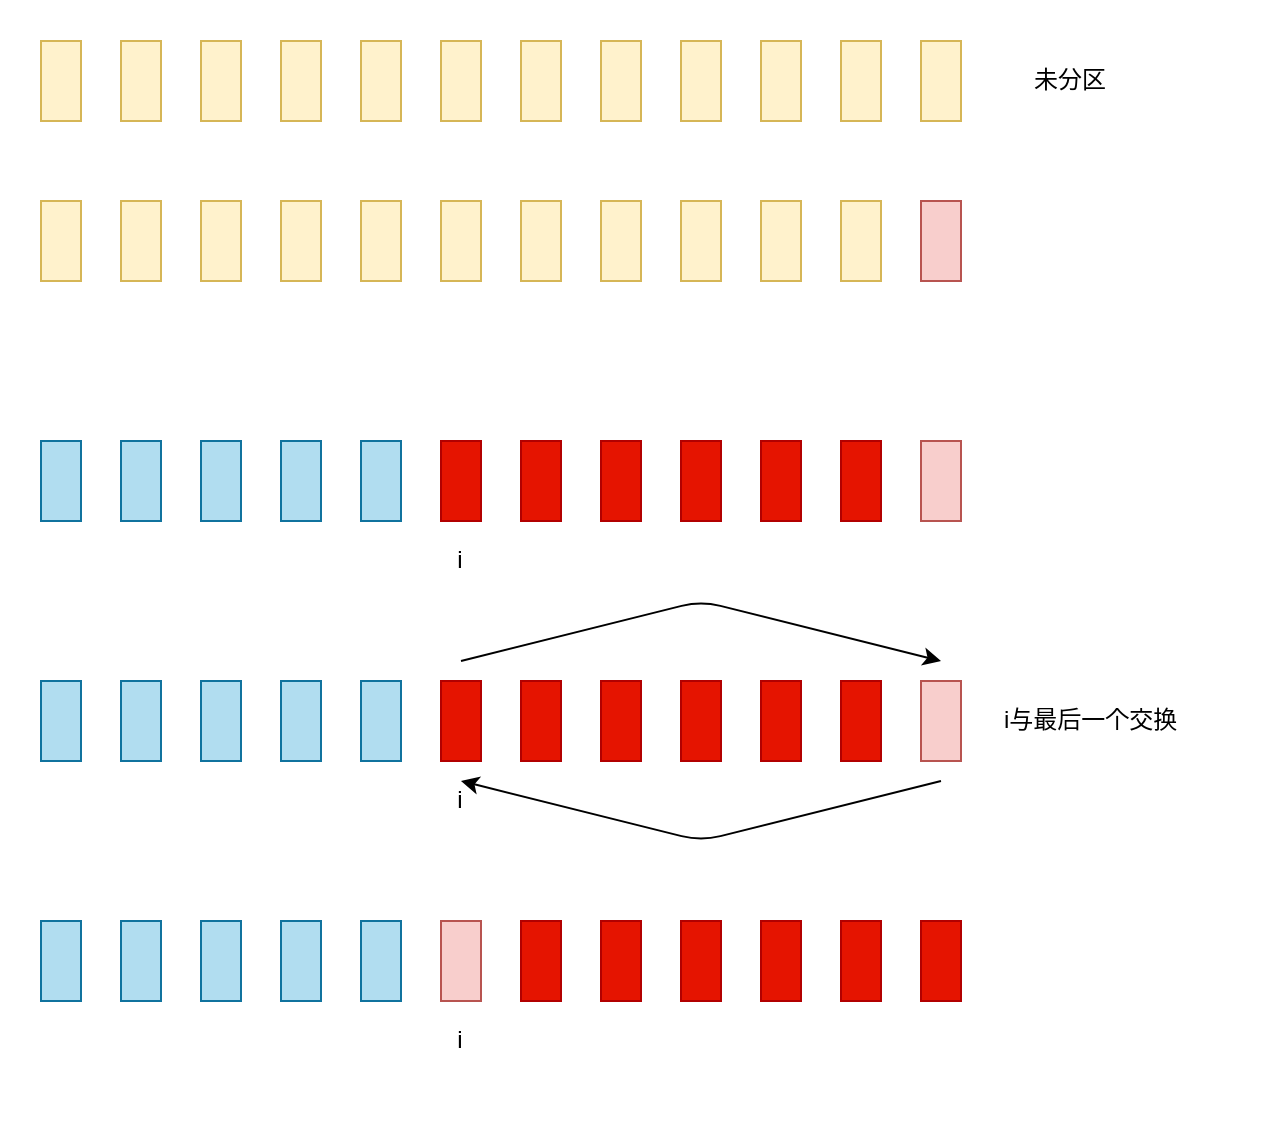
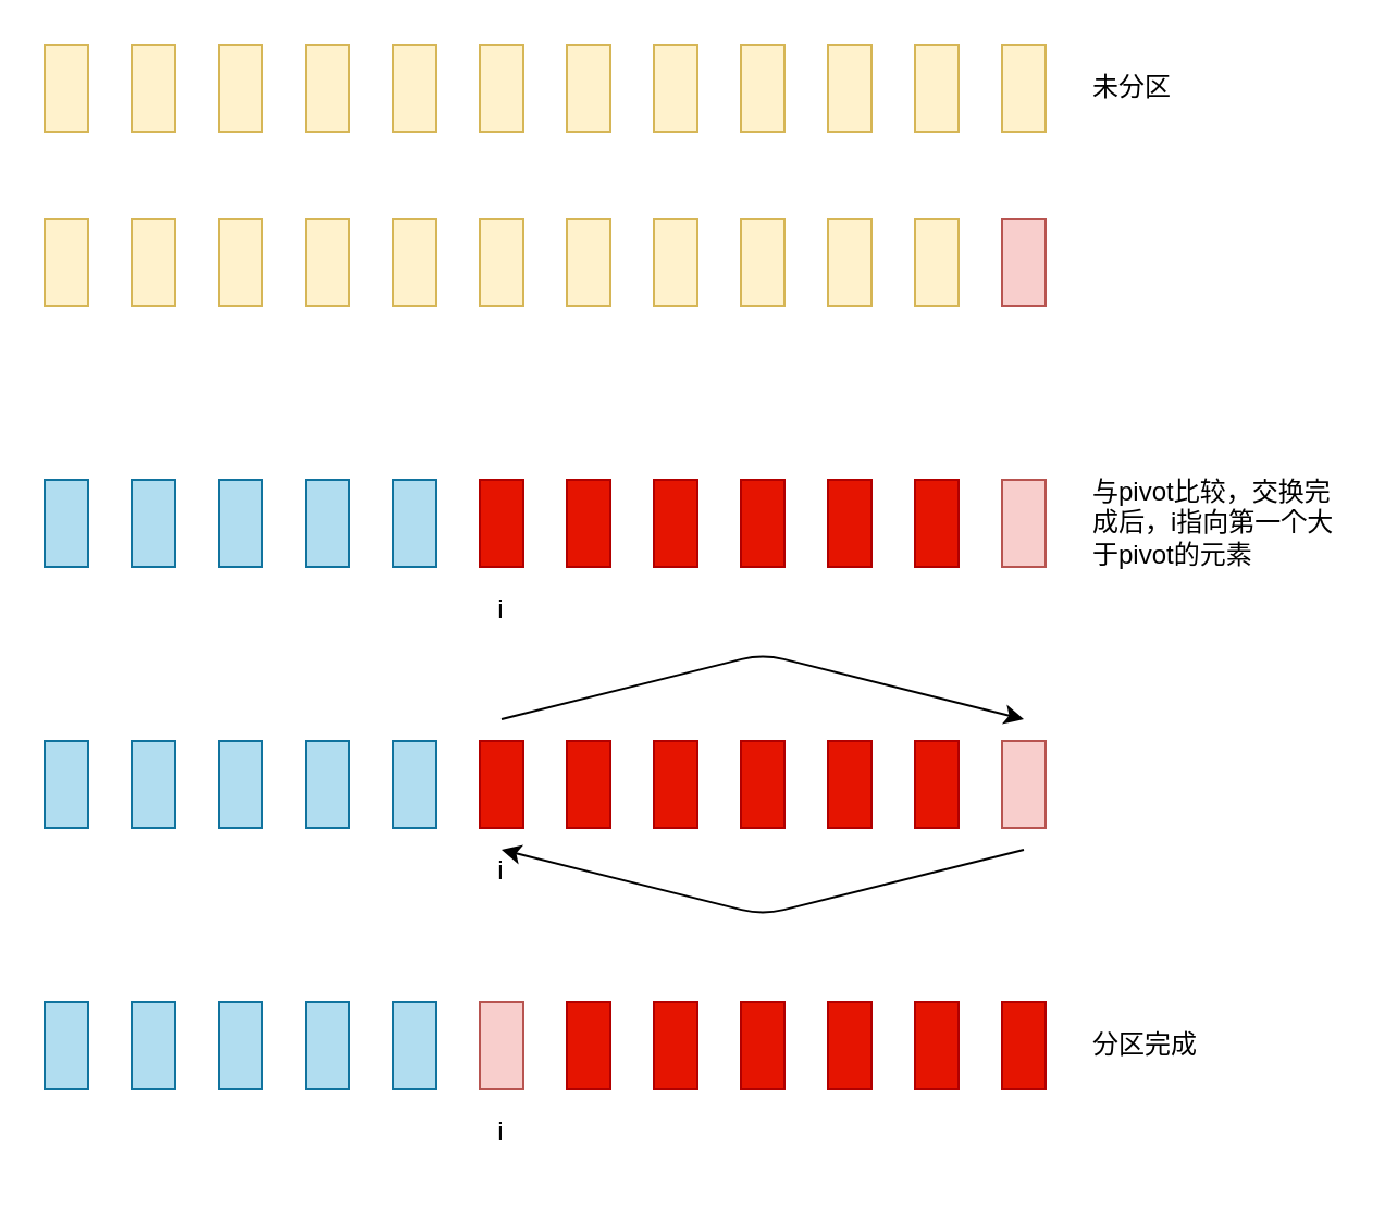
  <mxCell id="0" />
  <mxCell id="1" parent="0" />
  <mxCell id="2" value="" style="rounded=0;whiteSpace=wrap;html=1;fillColor=#fff2cc;strokeColor=#d6b656;" vertex="1" parent="1"><mxGeometry x="20" y="20" width="20" height="40" as="geometry" /></mxCell>
  <mxCell id="3" value="" style="rounded=0;whiteSpace=wrap;html=1;fillColor=#fff2cc;strokeColor=#d6b656;" vertex="1" parent="1"><mxGeometry x="60" y="20" width="20" height="40" as="geometry" /></mxCell>
  <mxCell id="4" value="" style="rounded=0;whiteSpace=wrap;html=1;fillColor=#fff2cc;strokeColor=#d6b656;" vertex="1" parent="1"><mxGeometry x="100" y="20" width="20" height="40" as="geometry" /></mxCell>
  <mxCell id="5" value="" style="rounded=0;whiteSpace=wrap;html=1;fillColor=#fff2cc;strokeColor=#d6b656;" vertex="1" parent="1"><mxGeometry x="140" y="20" width="20" height="40" as="geometry" /></mxCell>
  <mxCell id="6" value="" style="rounded=0;whiteSpace=wrap;html=1;fillColor=#fff2cc;strokeColor=#d6b656;" vertex="1" parent="1"><mxGeometry x="180" y="20" width="20" height="40" as="geometry" /></mxCell>
  <mxCell id="7" value="" style="rounded=0;whiteSpace=wrap;html=1;fillColor=#fff2cc;strokeColor=#d6b656;" vertex="1" parent="1"><mxGeometry x="220" y="20" width="20" height="40" as="geometry" /></mxCell>
  <mxCell id="8" value="" style="rounded=0;whiteSpace=wrap;html=1;fillColor=#fff2cc;strokeColor=#d6b656;" vertex="1" parent="1"><mxGeometry x="260" y="20" width="20" height="40" as="geometry" /></mxCell>
  <mxCell id="9" value="" style="rounded=0;whiteSpace=wrap;html=1;fillColor=#fff2cc;strokeColor=#d6b656;" vertex="1" parent="1"><mxGeometry x="300" y="20" width="20" height="40" as="geometry" /></mxCell>
  <mxCell id="10" value="" style="rounded=0;whiteSpace=wrap;html=1;fillColor=#fff2cc;strokeColor=#d6b656;" vertex="1" parent="1"><mxGeometry x="340" y="20" width="20" height="40" as="geometry" /></mxCell>
  <mxCell id="11" value="" style="rounded=0;whiteSpace=wrap;html=1;fillColor=#fff2cc;strokeColor=#d6b656;" vertex="1" parent="1"><mxGeometry x="380" y="20" width="20" height="40" as="geometry" /></mxCell>
  <mxCell id="12" value="" style="rounded=0;whiteSpace=wrap;html=1;fillColor=#fff2cc;strokeColor=#d6b656;" vertex="1" parent="1"><mxGeometry x="420" y="20" width="20" height="40" as="geometry" /></mxCell>
  <mxCell id="13" value="" style="rounded=0;whiteSpace=wrap;html=1;fillColor=#fff2cc;strokeColor=#d6b656;" vertex="1" parent="1"><mxGeometry x="460" y="20" width="20" height="40" as="geometry" /></mxCell>
  <mxCell id="14" value="" style="rounded=0;whiteSpace=wrap;html=1;fillColor=#fff2cc;strokeColor=#d6b656;" vertex="1" parent="1"><mxGeometry x="20" y="100" width="20" height="40" as="geometry" /></mxCell>
  <mxCell id="15" value="" style="rounded=0;whiteSpace=wrap;html=1;fillColor=#fff2cc;strokeColor=#d6b656;" vertex="1" parent="1"><mxGeometry x="60" y="100" width="20" height="40" as="geometry" /></mxCell>
  <mxCell id="16" value="" style="rounded=0;whiteSpace=wrap;html=1;fillColor=#fff2cc;strokeColor=#d6b656;" vertex="1" parent="1"><mxGeometry x="100" y="100" width="20" height="40" as="geometry" /></mxCell>
  <mxCell id="17" value="" style="rounded=0;whiteSpace=wrap;html=1;fillColor=#fff2cc;strokeColor=#d6b656;" vertex="1" parent="1"><mxGeometry x="140" y="100" width="20" height="40" as="geometry" /></mxCell>
  <mxCell id="18" value="" style="rounded=0;whiteSpace=wrap;html=1;fillColor=#fff2cc;strokeColor=#d6b656;" vertex="1" parent="1"><mxGeometry x="180" y="100" width="20" height="40" as="geometry" /></mxCell>
  <mxCell id="19" value="" style="rounded=0;whiteSpace=wrap;html=1;fillColor=#fff2cc;strokeColor=#d6b656;" vertex="1" parent="1"><mxGeometry x="220" y="100" width="20" height="40" as="geometry" /></mxCell>
  <mxCell id="20" value="" style="rounded=0;whiteSpace=wrap;html=1;fillColor=#fff2cc;strokeColor=#d6b656;" vertex="1" parent="1"><mxGeometry x="260" y="100" width="20" height="40" as="geometry" /></mxCell>
  <mxCell id="21" value="" style="rounded=0;whiteSpace=wrap;html=1;fillColor=#fff2cc;strokeColor=#d6b656;" vertex="1" parent="1"><mxGeometry x="300" y="100" width="20" height="40" as="geometry" /></mxCell>
  <mxCell id="22" value="" style="rounded=0;whiteSpace=wrap;html=1;fillColor=#fff2cc;strokeColor=#d6b656;" vertex="1" parent="1"><mxGeometry x="340" y="100" width="20" height="40" as="geometry" /></mxCell>
  <mxCell id="23" value="" style="rounded=0;whiteSpace=wrap;html=1;fillColor=#fff2cc;strokeColor=#d6b656;" vertex="1" parent="1"><mxGeometry x="380" y="100" width="20" height="40" as="geometry" /></mxCell>
  <mxCell id="24" value="" style="rounded=0;whiteSpace=wrap;html=1;fillColor=#fff2cc;strokeColor=#d6b656;" vertex="1" parent="1"><mxGeometry x="420" y="100" width="20" height="40" as="geometry" /></mxCell>
  <mxCell id="25" value="" style="rounded=0;whiteSpace=wrap;html=1;fillColor=#f8cecc;strokeColor=#b85450;" vertex="1" parent="1"><mxGeometry x="460" y="100" width="20" height="40" as="geometry" /></mxCell>
  <mxCell id="26" value="" style="rounded=0;whiteSpace=wrap;html=1;fillColor=#b1ddf0;strokeColor=#10739e;" vertex="1" parent="1"><mxGeometry x="20" y="220" width="20" height="40" as="geometry" /></mxCell>
  <mxCell id="27" value="" style="rounded=0;whiteSpace=wrap;html=1;fillColor=#b1ddf0;strokeColor=#10739e;" vertex="1" parent="1"><mxGeometry x="60" y="220" width="20" height="40" as="geometry" /></mxCell>
  <mxCell id="28" value="" style="rounded=0;whiteSpace=wrap;html=1;fillColor=#b1ddf0;strokeColor=#10739e;" vertex="1" parent="1"><mxGeometry x="100" y="220" width="20" height="40" as="geometry" /></mxCell>
  <mxCell id="29" value="" style="rounded=0;whiteSpace=wrap;html=1;fillColor=#b1ddf0;strokeColor=#10739e;" vertex="1" parent="1"><mxGeometry x="140" y="220" width="20" height="40" as="geometry" /></mxCell>
  <mxCell id="30" value="" style="rounded=0;whiteSpace=wrap;html=1;fillColor=#b1ddf0;strokeColor=#10739e;" vertex="1" parent="1"><mxGeometry x="180" y="220" width="20" height="40" as="geometry" /></mxCell>
  <mxCell id="31" value="" style="rounded=0;whiteSpace=wrap;html=1;fillColor=#e51400;strokeColor=#B20000;fontColor=#ffffff;" vertex="1" parent="1"><mxGeometry x="220" y="220" width="20" height="40" as="geometry" /></mxCell>
  <mxCell id="32" value="" style="rounded=0;whiteSpace=wrap;html=1;fillColor=#e51400;strokeColor=#B20000;fontColor=#ffffff;" vertex="1" parent="1"><mxGeometry x="260" y="220" width="20" height="40" as="geometry" /></mxCell>
  <mxCell id="33" value="" style="rounded=0;whiteSpace=wrap;html=1;fillColor=#e51400;strokeColor=#B20000;fontColor=#ffffff;" vertex="1" parent="1"><mxGeometry x="300" y="220" width="20" height="40" as="geometry" /></mxCell>
  <mxCell id="34" value="" style="rounded=0;whiteSpace=wrap;html=1;fillColor=#e51400;strokeColor=#B20000;fontColor=#ffffff;" vertex="1" parent="1"><mxGeometry x="340" y="220" width="20" height="40" as="geometry" /></mxCell>
  <mxCell id="35" value="" style="rounded=0;whiteSpace=wrap;html=1;fillColor=#e51400;strokeColor=#B20000;fontColor=#ffffff;" vertex="1" parent="1"><mxGeometry x="380" y="220" width="20" height="40" as="geometry" /></mxCell>
  <mxCell id="36" value="" style="rounded=0;whiteSpace=wrap;html=1;fillColor=#e51400;strokeColor=#B20000;fontColor=#ffffff;" vertex="1" parent="1"><mxGeometry x="420" y="220" width="20" height="40" as="geometry" /></mxCell>
  <mxCell id="37" value="" style="rounded=0;whiteSpace=wrap;html=1;fillColor=#f8cecc;strokeColor=#b85450;" vertex="1" parent="1"><mxGeometry x="460" y="220" width="20" height="40" as="geometry" /></mxCell>
  <mxCell id="38" value="" style="rounded=0;whiteSpace=wrap;html=1;fillColor=#b1ddf0;strokeColor=#10739e;" vertex="1" parent="1"><mxGeometry x="20" y="340" width="20" height="40" as="geometry" /></mxCell>
  <mxCell id="39" value="" style="rounded=0;whiteSpace=wrap;html=1;fillColor=#b1ddf0;strokeColor=#10739e;" vertex="1" parent="1"><mxGeometry x="60" y="340" width="20" height="40" as="geometry" /></mxCell>
  <mxCell id="40" value="" style="rounded=0;whiteSpace=wrap;html=1;fillColor=#b1ddf0;strokeColor=#10739e;" vertex="1" parent="1"><mxGeometry x="100" y="340" width="20" height="40" as="geometry" /></mxCell>
  <mxCell id="41" value="" style="rounded=0;whiteSpace=wrap;html=1;fillColor=#b1ddf0;strokeColor=#10739e;" vertex="1" parent="1"><mxGeometry x="140" y="340" width="20" height="40" as="geometry" /></mxCell>
  <mxCell id="42" value="" style="rounded=0;whiteSpace=wrap;html=1;fillColor=#b1ddf0;strokeColor=#10739e;" vertex="1" parent="1"><mxGeometry x="180" y="340" width="20" height="40" as="geometry" /></mxCell>
  <mxCell id="43" value="" style="rounded=0;whiteSpace=wrap;html=1;fillColor=#e51400;strokeColor=#B20000;fontColor=#ffffff;" vertex="1" parent="1"><mxGeometry x="220" y="340" width="20" height="40" as="geometry" /></mxCell>
  <mxCell id="44" value="" style="rounded=0;whiteSpace=wrap;html=1;fillColor=#e51400;strokeColor=#B20000;fontColor=#ffffff;" vertex="1" parent="1"><mxGeometry x="260" y="340" width="20" height="40" as="geometry" /></mxCell>
  <mxCell id="45" value="" style="rounded=0;whiteSpace=wrap;html=1;fillColor=#e51400;strokeColor=#B20000;fontColor=#ffffff;" vertex="1" parent="1"><mxGeometry x="300" y="340" width="20" height="40" as="geometry" /></mxCell>
  <mxCell id="46" value="" style="rounded=0;whiteSpace=wrap;html=1;fillColor=#e51400;strokeColor=#B20000;fontColor=#ffffff;" vertex="1" parent="1"><mxGeometry x="340" y="340" width="20" height="40" as="geometry" /></mxCell>
  <mxCell id="47" value="" style="rounded=0;whiteSpace=wrap;html=1;fillColor=#e51400;strokeColor=#B20000;fontColor=#ffffff;" vertex="1" parent="1"><mxGeometry x="380" y="340" width="20" height="40" as="geometry" /></mxCell>
  <mxCell id="48" value="" style="rounded=0;whiteSpace=wrap;html=1;fillColor=#e51400;strokeColor=#B20000;fontColor=#ffffff;" vertex="1" parent="1"><mxGeometry x="420" y="340" width="20" height="40" as="geometry" /></mxCell>
  <mxCell id="49" value="" style="rounded=0;whiteSpace=wrap;html=1;fillColor=#f8cecc;strokeColor=#b85450;" vertex="1" parent="1"><mxGeometry x="460" y="340" width="20" height="40" as="geometry" /></mxCell>
  <mxCell id="50" value="" style="endArrow=classic;html=1;" edge="1" parent="1"><mxGeometry width="50" height="50" relative="1" as="geometry"><mxPoint x="230" y="330" as="sourcePoint" /><mxPoint x="470" y="330" as="targetPoint" /><Array as="points"><mxPoint x="350" y="300" /></Array></mxGeometry></mxCell>
  <mxCell id="51" value="" style="endArrow=classic;html=1;" edge="1" parent="1"><mxGeometry width="50" height="50" relative="1" as="geometry"><mxPoint x="470" y="390" as="sourcePoint" /><mxPoint x="230" y="390" as="targetPoint" /><Array as="points"><mxPoint x="350" y="420" /></Array></mxGeometry></mxCell>
  <mxCell id="52" value="" style="rounded=0;whiteSpace=wrap;html=1;fillColor=#b1ddf0;strokeColor=#10739e;" vertex="1" parent="1"><mxGeometry x="20" y="460" width="20" height="40" as="geometry" /></mxCell>
  <mxCell id="53" value="" style="rounded=0;whiteSpace=wrap;html=1;fillColor=#b1ddf0;strokeColor=#10739e;" vertex="1" parent="1"><mxGeometry x="60" y="460" width="20" height="40" as="geometry" /></mxCell>
  <mxCell id="54" value="" style="rounded=0;whiteSpace=wrap;html=1;fillColor=#b1ddf0;strokeColor=#10739e;" vertex="1" parent="1"><mxGeometry x="100" y="460" width="20" height="40" as="geometry" /></mxCell>
  <mxCell id="55" value="" style="rounded=0;whiteSpace=wrap;html=1;fillColor=#b1ddf0;strokeColor=#10739e;" vertex="1" parent="1"><mxGeometry x="140" y="460" width="20" height="40" as="geometry" /></mxCell>
  <mxCell id="56" value="" style="rounded=0;whiteSpace=wrap;html=1;fillColor=#b1ddf0;strokeColor=#10739e;" vertex="1" parent="1"><mxGeometry x="180" y="460" width="20" height="40" as="geometry" /></mxCell>
  <mxCell id="57" value="" style="rounded=0;whiteSpace=wrap;html=1;fillColor=#e51400;strokeColor=#B20000;fontColor=#ffffff;" vertex="1" parent="1"><mxGeometry x="460" y="460" width="20" height="40" as="geometry" /></mxCell>
  <mxCell id="58" value="" style="rounded=0;whiteSpace=wrap;html=1;fillColor=#e51400;strokeColor=#B20000;fontColor=#ffffff;" vertex="1" parent="1"><mxGeometry x="260" y="460" width="20" height="40" as="geometry" /></mxCell>
  <mxCell id="59" value="" style="rounded=0;whiteSpace=wrap;html=1;fillColor=#e51400;strokeColor=#B20000;fontColor=#ffffff;" vertex="1" parent="1"><mxGeometry x="300" y="460" width="20" height="40" as="geometry" /></mxCell>
  <mxCell id="60" value="" style="rounded=0;whiteSpace=wrap;html=1;fillColor=#e51400;strokeColor=#B20000;fontColor=#ffffff;" vertex="1" parent="1"><mxGeometry x="340" y="460" width="20" height="40" as="geometry" /></mxCell>
  <mxCell id="61" value="" style="rounded=0;whiteSpace=wrap;html=1;fillColor=#e51400;strokeColor=#B20000;fontColor=#ffffff;" vertex="1" parent="1"><mxGeometry x="380" y="460" width="20" height="40" as="geometry" /></mxCell>
  <mxCell id="62" value="" style="rounded=0;whiteSpace=wrap;html=1;fillColor=#e51400;strokeColor=#B20000;fontColor=#ffffff;" vertex="1" parent="1"><mxGeometry x="420" y="460" width="20" height="40" as="geometry" /></mxCell>
  <mxCell id="63" value="" style="rounded=0;whiteSpace=wrap;html=1;fillColor=#f8cecc;strokeColor=#b85450;" vertex="1" parent="1"><mxGeometry x="220" y="460" width="20" height="40" as="geometry" /></mxCell>
- <mxCell id="64" value="未分区" style="text;html=1;strokeColor=none;fillColor=none;align=left;verticalAlign=middle;whiteSpace=wrap;rounded=0;" vertex="1" parent="1"><mxGeometry x="515" y="20" width="120" height="40" as="geometry" /></mxCell>
+ <mxCell id="64" value="未分区" style="text;html=1;strokeColor=none;fillColor=none;align=left;verticalAlign=middle;whiteSpace=wrap;rounded=0;" vertex="1" parent="1"><mxGeometry x="500" y="20" width="120" height="40" as="geometry" /></mxCell>
+ <mxCell id="65" value="与pivot比较，交换完成后，i指向第一个大于pivot的元素" style="text;html=1;strokeColor=none;fillColor=none;align=left;verticalAlign=middle;whiteSpace=wrap;rounded=0;" vertex="1" parent="1"><mxGeometry x="500" y="220" width="120" height="40" as="geometry" /></mxCell>
  <mxCell id="66" value="i" style="text;html=1;strokeColor=none;fillColor=none;align=center;verticalAlign=middle;whiteSpace=wrap;rounded=0;" vertex="1" parent="1"><mxGeometry x="220" y="260" width="20" height="40" as="geometry" /></mxCell>
- <mxCell id="67" value="i与最后一个交换" style="text;html=1;strokeColor=none;fillColor=none;align=left;verticalAlign=middle;whiteSpace=wrap;rounded=0;" vertex="1" parent="1"><mxGeometry x="500" y="340" width="120" height="40" as="geometry" /></mxCell>
+ <mxCell id="68" value="分区完成" style="text;html=1;strokeColor=none;fillColor=none;align=left;verticalAlign=middle;whiteSpace=wrap;rounded=0;" vertex="1" parent="1"><mxGeometry x="500" y="460" width="120" height="40" as="geometry" /></mxCell>
  <mxCell id="69" value="i" style="text;html=1;strokeColor=none;fillColor=none;align=center;verticalAlign=middle;whiteSpace=wrap;rounded=0;" vertex="1" parent="1"><mxGeometry x="220" y="380" width="20" height="40" as="geometry" /></mxCell>
  <mxCell id="70" value="i" style="text;html=1;strokeColor=none;fillColor=none;align=center;verticalAlign=middle;whiteSpace=wrap;rounded=0;" vertex="1" parent="1"><mxGeometry x="220" y="500" width="20" height="40" as="geometry" /></mxCell>
